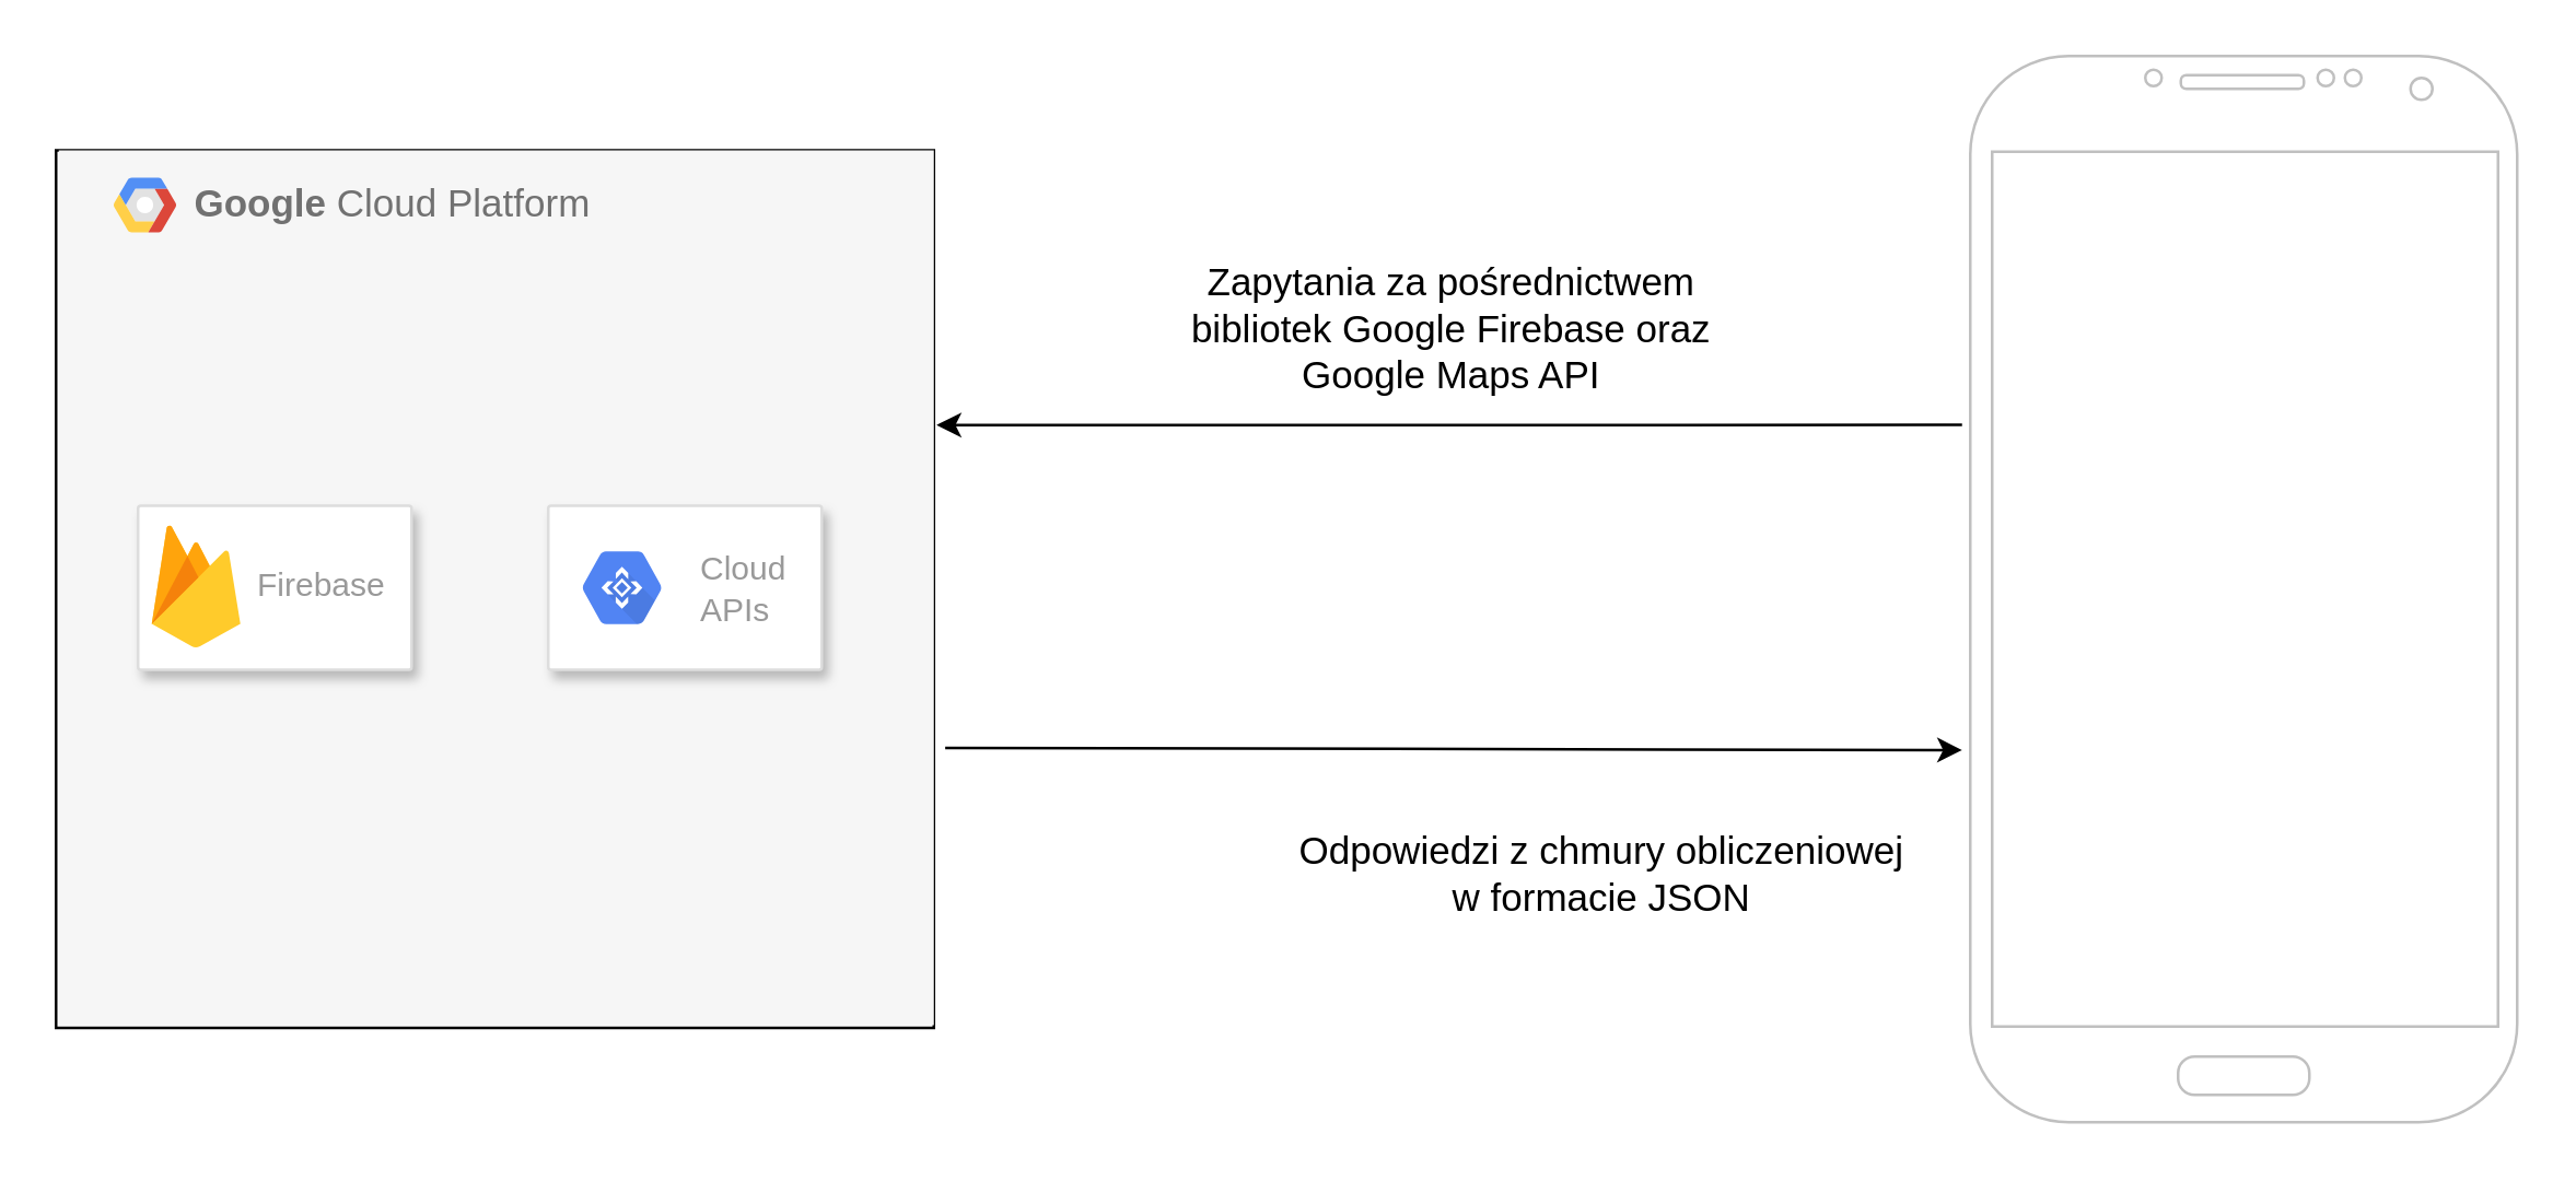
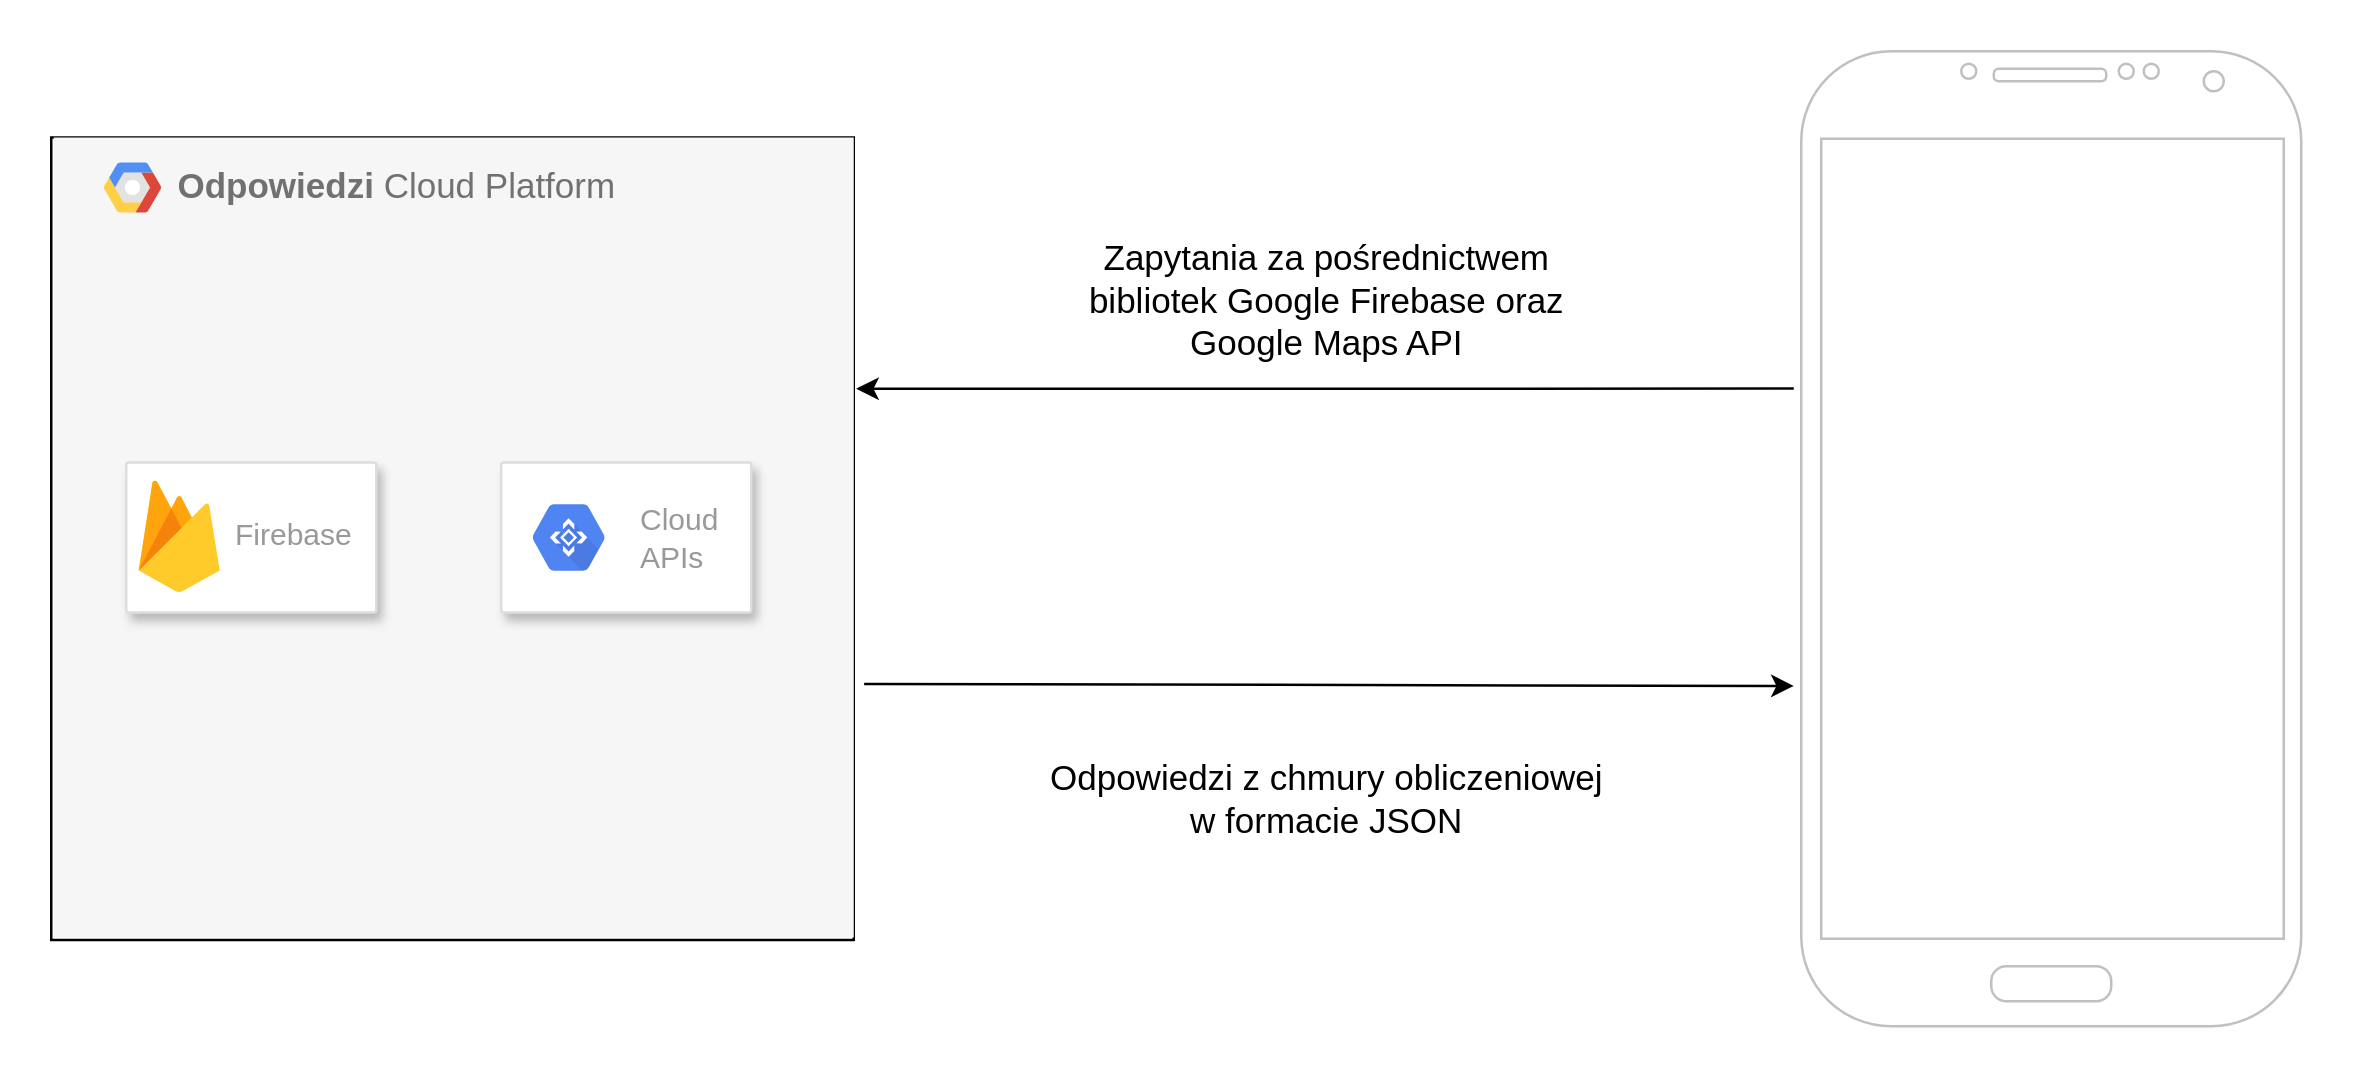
  <mxCell id="0" />
  <mxCell id="1" parent="0" />
  <mxCell id="2" value="" style="verticalLabelPosition=bottom;verticalAlign=top;html=1;shadow=0;dashed=0;strokeWidth=1;shape=mxgraph.android.phone2;strokeColor=#c0c0c0;" vertex="1" parent="1"><mxGeometry x="720" y="20" width="200" height="390" as="geometry" /></mxCell>
  <mxCell id="3" value="." style="rounded=0;whiteSpace=wrap;html=1;" vertex="1" parent="1"><mxGeometry x="20" y="54.5" width="321" height="321" as="geometry" /></mxCell>
- <mxCell id="4" value="&lt;b&gt;Google &lt;/b&gt;Cloud Platform" style="fillColor=#F6F6F6;strokeColor=none;shadow=0;gradientColor=none;fontSize=14;align=left;spacing=10;fontColor=#717171;9E9E9E;verticalAlign=top;spacingTop=-4;fontStyle=0;spacingLeft=40;html=1;" vertex="1" parent="1"><mxGeometry x="21" y="54.5" width="320" height="320" as="geometry" /></mxCell>
+ <mxCell id="4" value="&lt;b&gt;Odpowiedzi &lt;/b&gt;Cloud Platform" style="fillColor=#F6F6F6;strokeColor=none;shadow=0;gradientColor=none;fontSize=14;align=left;spacing=10;fontColor=#717171;9E9E9E;verticalAlign=top;spacingTop=-4;fontStyle=0;spacingLeft=40;html=1;" vertex="1" parent="1"><mxGeometry x="21" y="54.5" width="320" height="320" as="geometry" /></mxCell>
  <mxCell id="5" value="" style="shape=mxgraph.gcp2.google_cloud_platform;fillColor=#F6F6F6;strokeColor=none;shadow=0;gradientColor=none;" vertex="1" parent="4"><mxGeometry width="23" height="20" relative="1" as="geometry"><mxPoint x="20" y="10" as="offset" /></mxGeometry></mxCell>
  <mxCell id="6" value="" style="strokeColor=#dddddd;shadow=1;strokeWidth=1;rounded=1;absoluteArcSize=1;arcSize=2;" vertex="1" parent="4"><mxGeometry x="29" y="130" width="100" height="60" as="geometry" /></mxCell>
  <mxCell id="7" value="Firebase" style="sketch=0;dashed=0;connectable=0;html=1;fillColor=#5184F3;strokeColor=none;shape=mxgraph.gcp2.firebase;part=1;labelPosition=right;verticalLabelPosition=middle;align=left;verticalAlign=middle;spacingLeft=5;fontColor=#999999;fontSize=12;" vertex="1" parent="6"><mxGeometry width="32.4" height="45" relative="1" as="geometry"><mxPoint x="5" y="7" as="offset" /></mxGeometry></mxCell>
  <mxCell id="8" value="" style="strokeColor=#dddddd;shadow=1;strokeWidth=1;rounded=1;absoluteArcSize=1;arcSize=2;" vertex="1" parent="4"><mxGeometry x="179" y="130" width="100" height="60" as="geometry" /></mxCell>
  <mxCell id="9" value="Cloud&#10;APIs" style="sketch=0;dashed=0;connectable=0;html=1;fillColor=#5184F3;strokeColor=none;shape=mxgraph.gcp2.hexIcon;prIcon=cloud_apis;part=1;labelPosition=right;verticalLabelPosition=middle;align=left;verticalAlign=middle;spacingLeft=5;fontColor=#999999;fontSize=12;" vertex="1" parent="8"><mxGeometry y="0.5" width="44" height="39" relative="1" as="geometry"><mxPoint x="5" y="-19.5" as="offset" /></mxGeometry></mxCell>
  <mxCell id="10" value="" style="endArrow=classic;html=1;rounded=0;exitX=-0.015;exitY=0.346;exitDx=0;exitDy=0;exitPerimeter=0;entryX=1.003;entryY=0.314;entryDx=0;entryDy=0;entryPerimeter=0;" edge="1" parent="1" source="2" target="4"><mxGeometry width="50" height="50" relative="1" as="geometry"><mxPoint x="860" y="415" as="sourcePoint" /><mxPoint x="810" y="465" as="targetPoint" /></mxGeometry></mxCell>
  <mxCell id="11" value="" style="endArrow=classic;html=1;rounded=0;exitX=1.013;exitY=0.683;exitDx=0;exitDy=0;exitPerimeter=0;entryX=-0.015;entryY=0.651;entryDx=0;entryDy=0;entryPerimeter=0;" edge="1" parent="1" source="4" target="2"><mxGeometry width="50" height="50" relative="1" as="geometry"><mxPoint x="810" y="465" as="sourcePoint" /><mxPoint x="860" y="415" as="targetPoint" /></mxGeometry></mxCell>
  <mxCell id="12" value="&lt;div style=&quot;font-size: 14px;&quot;&gt;Zapytania za pośrednictwem&lt;/div&gt;&lt;div style=&quot;font-size: 14px;&quot;&gt;bibliotek Google Firebase oraz&lt;/div&gt;&lt;div style=&quot;font-size: 14px;&quot;&gt;Google Maps API&lt;br style=&quot;font-size: 14px;&quot;&gt;&lt;/div&gt;" style="text;html=1;align=center;verticalAlign=middle;resizable=0;points=[];autosize=1;strokeColor=none;fillColor=none;fontSize=14;" vertex="1" parent="1"><mxGeometry x="425" y="90" width="210" height="60" as="geometry" /></mxCell>
- <mxCell id="13" value="&lt;div&gt;Odpowiedzi z chmury obliczeniowej&lt;/div&gt;&lt;div&gt;w formacie JSON&lt;br&gt;&lt;/div&gt;" style="text;html=1;align=center;verticalAlign=middle;resizable=0;points=[];autosize=1;strokeColor=none;fillColor=none;fontSize=14;" vertex="1" parent="1"><mxGeometry x="470" y="299" width="230" height="40" as="geometry" /></mxCell>
+ <mxCell id="13" value="&lt;div&gt;Odpowiedzi z chmury obliczeniowej&lt;/div&gt;&lt;div&gt;w formacie JSON&lt;br&gt;&lt;/div&gt;" style="text;html=1;align=center;verticalAlign=middle;resizable=0;points=[];autosize=1;strokeColor=none;fillColor=none;fontSize=14;" vertex="1" parent="1"><mxGeometry x="415" y="299" width="230" height="40" as="geometry" /></mxCell>
